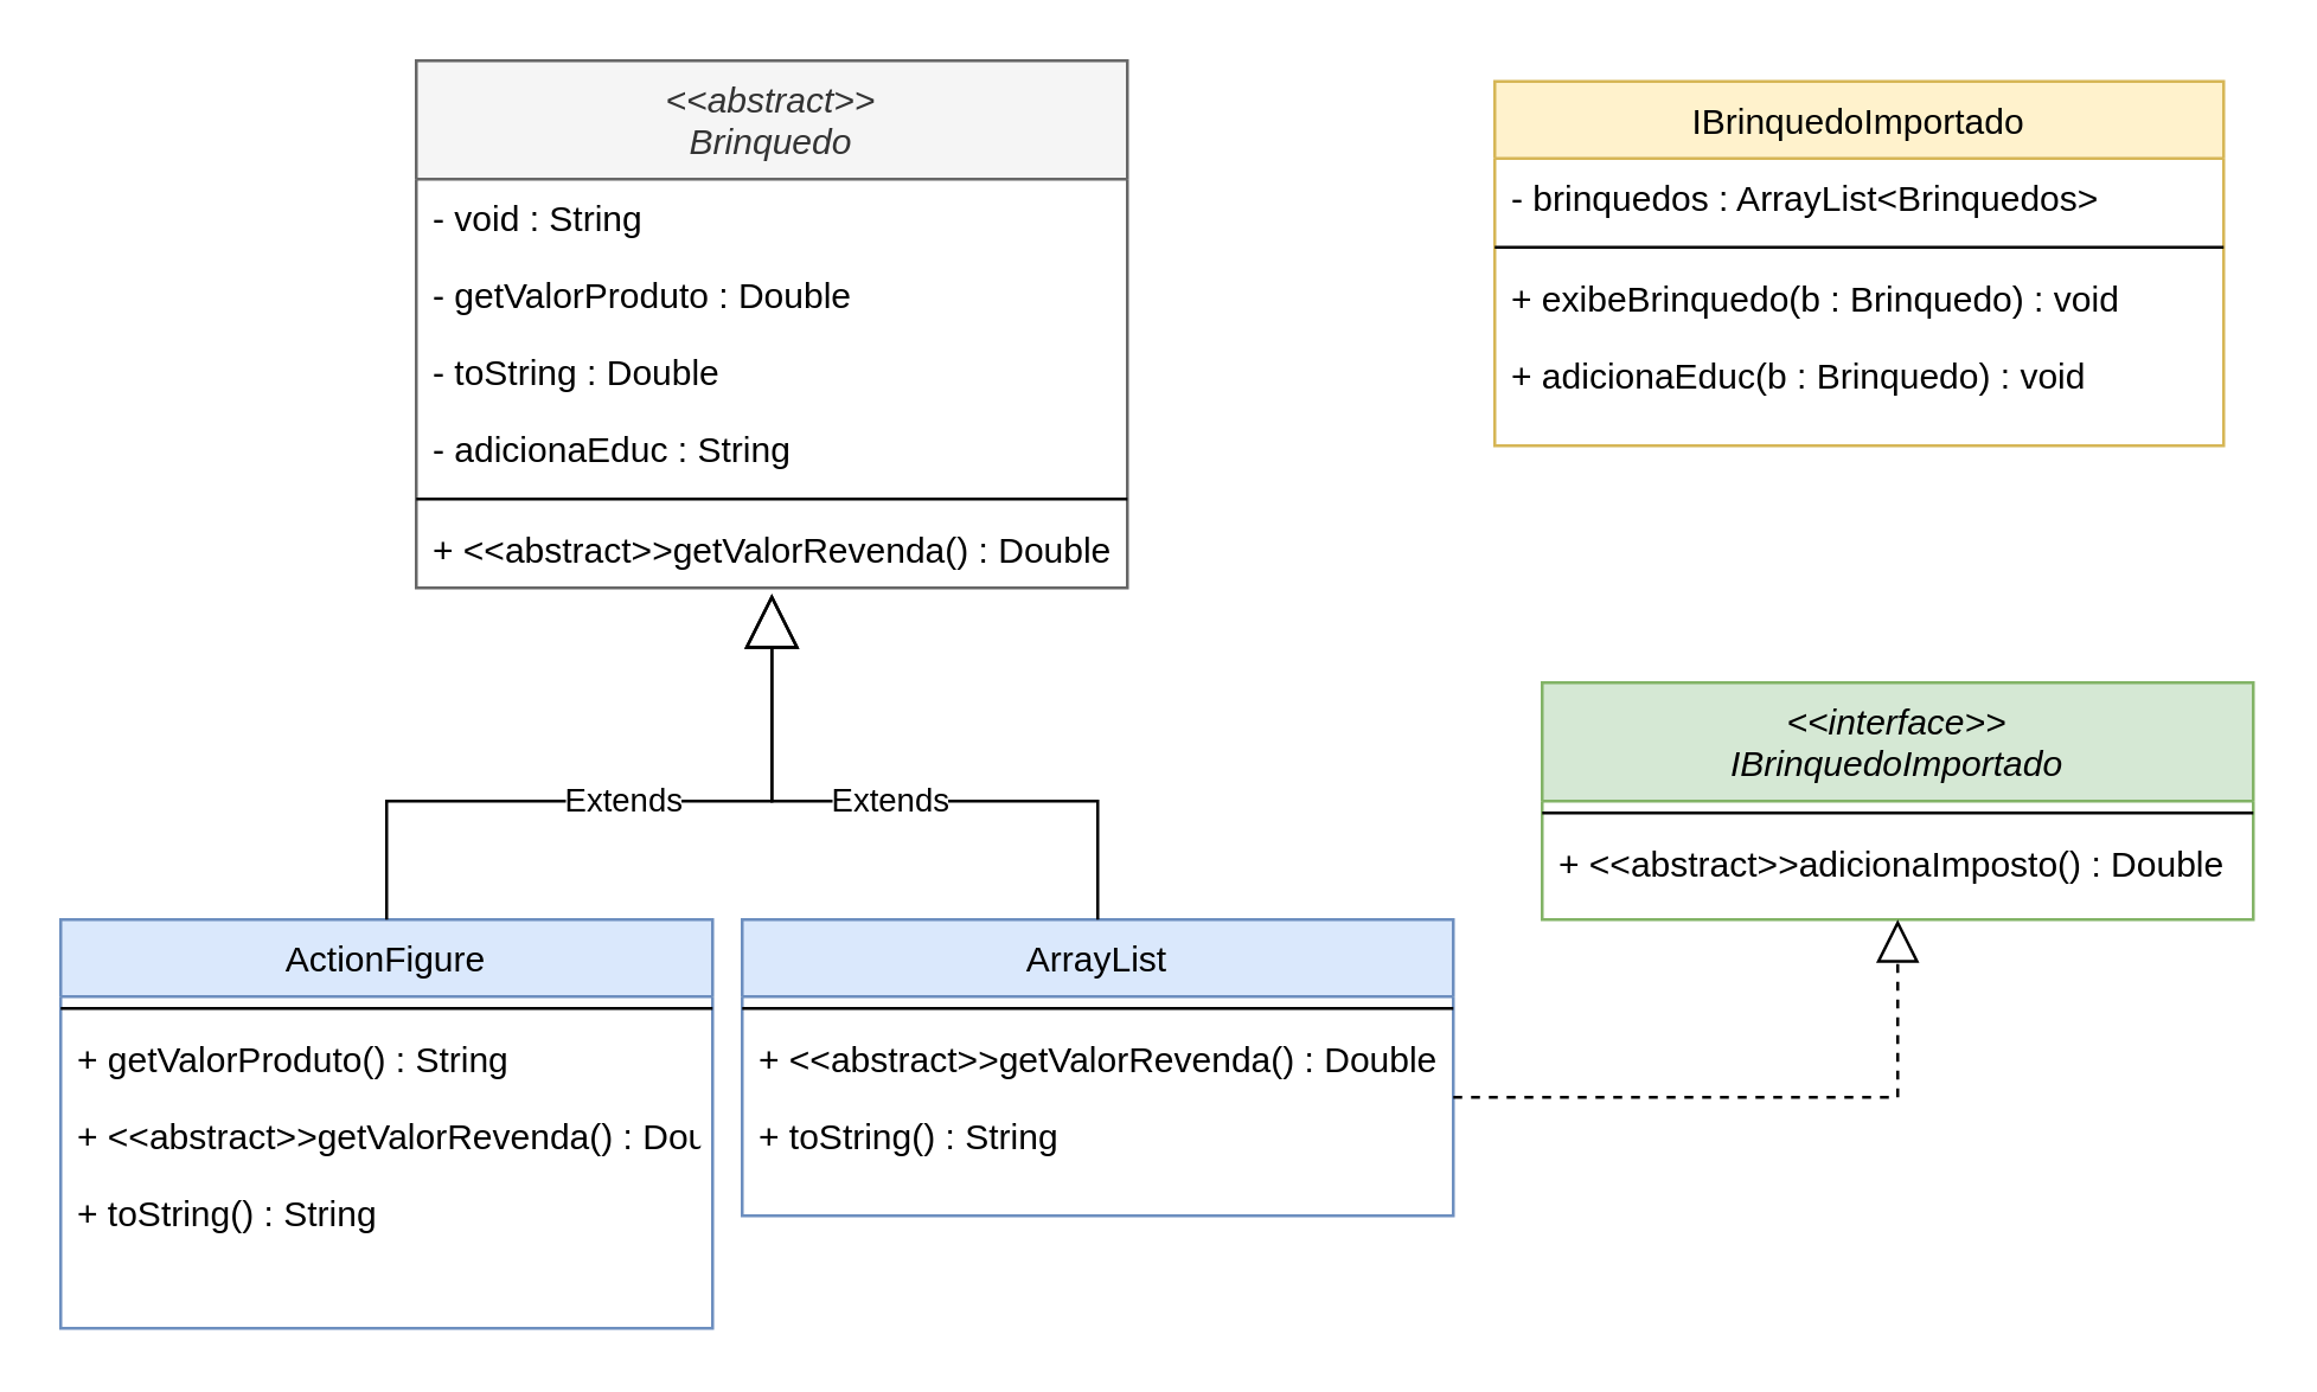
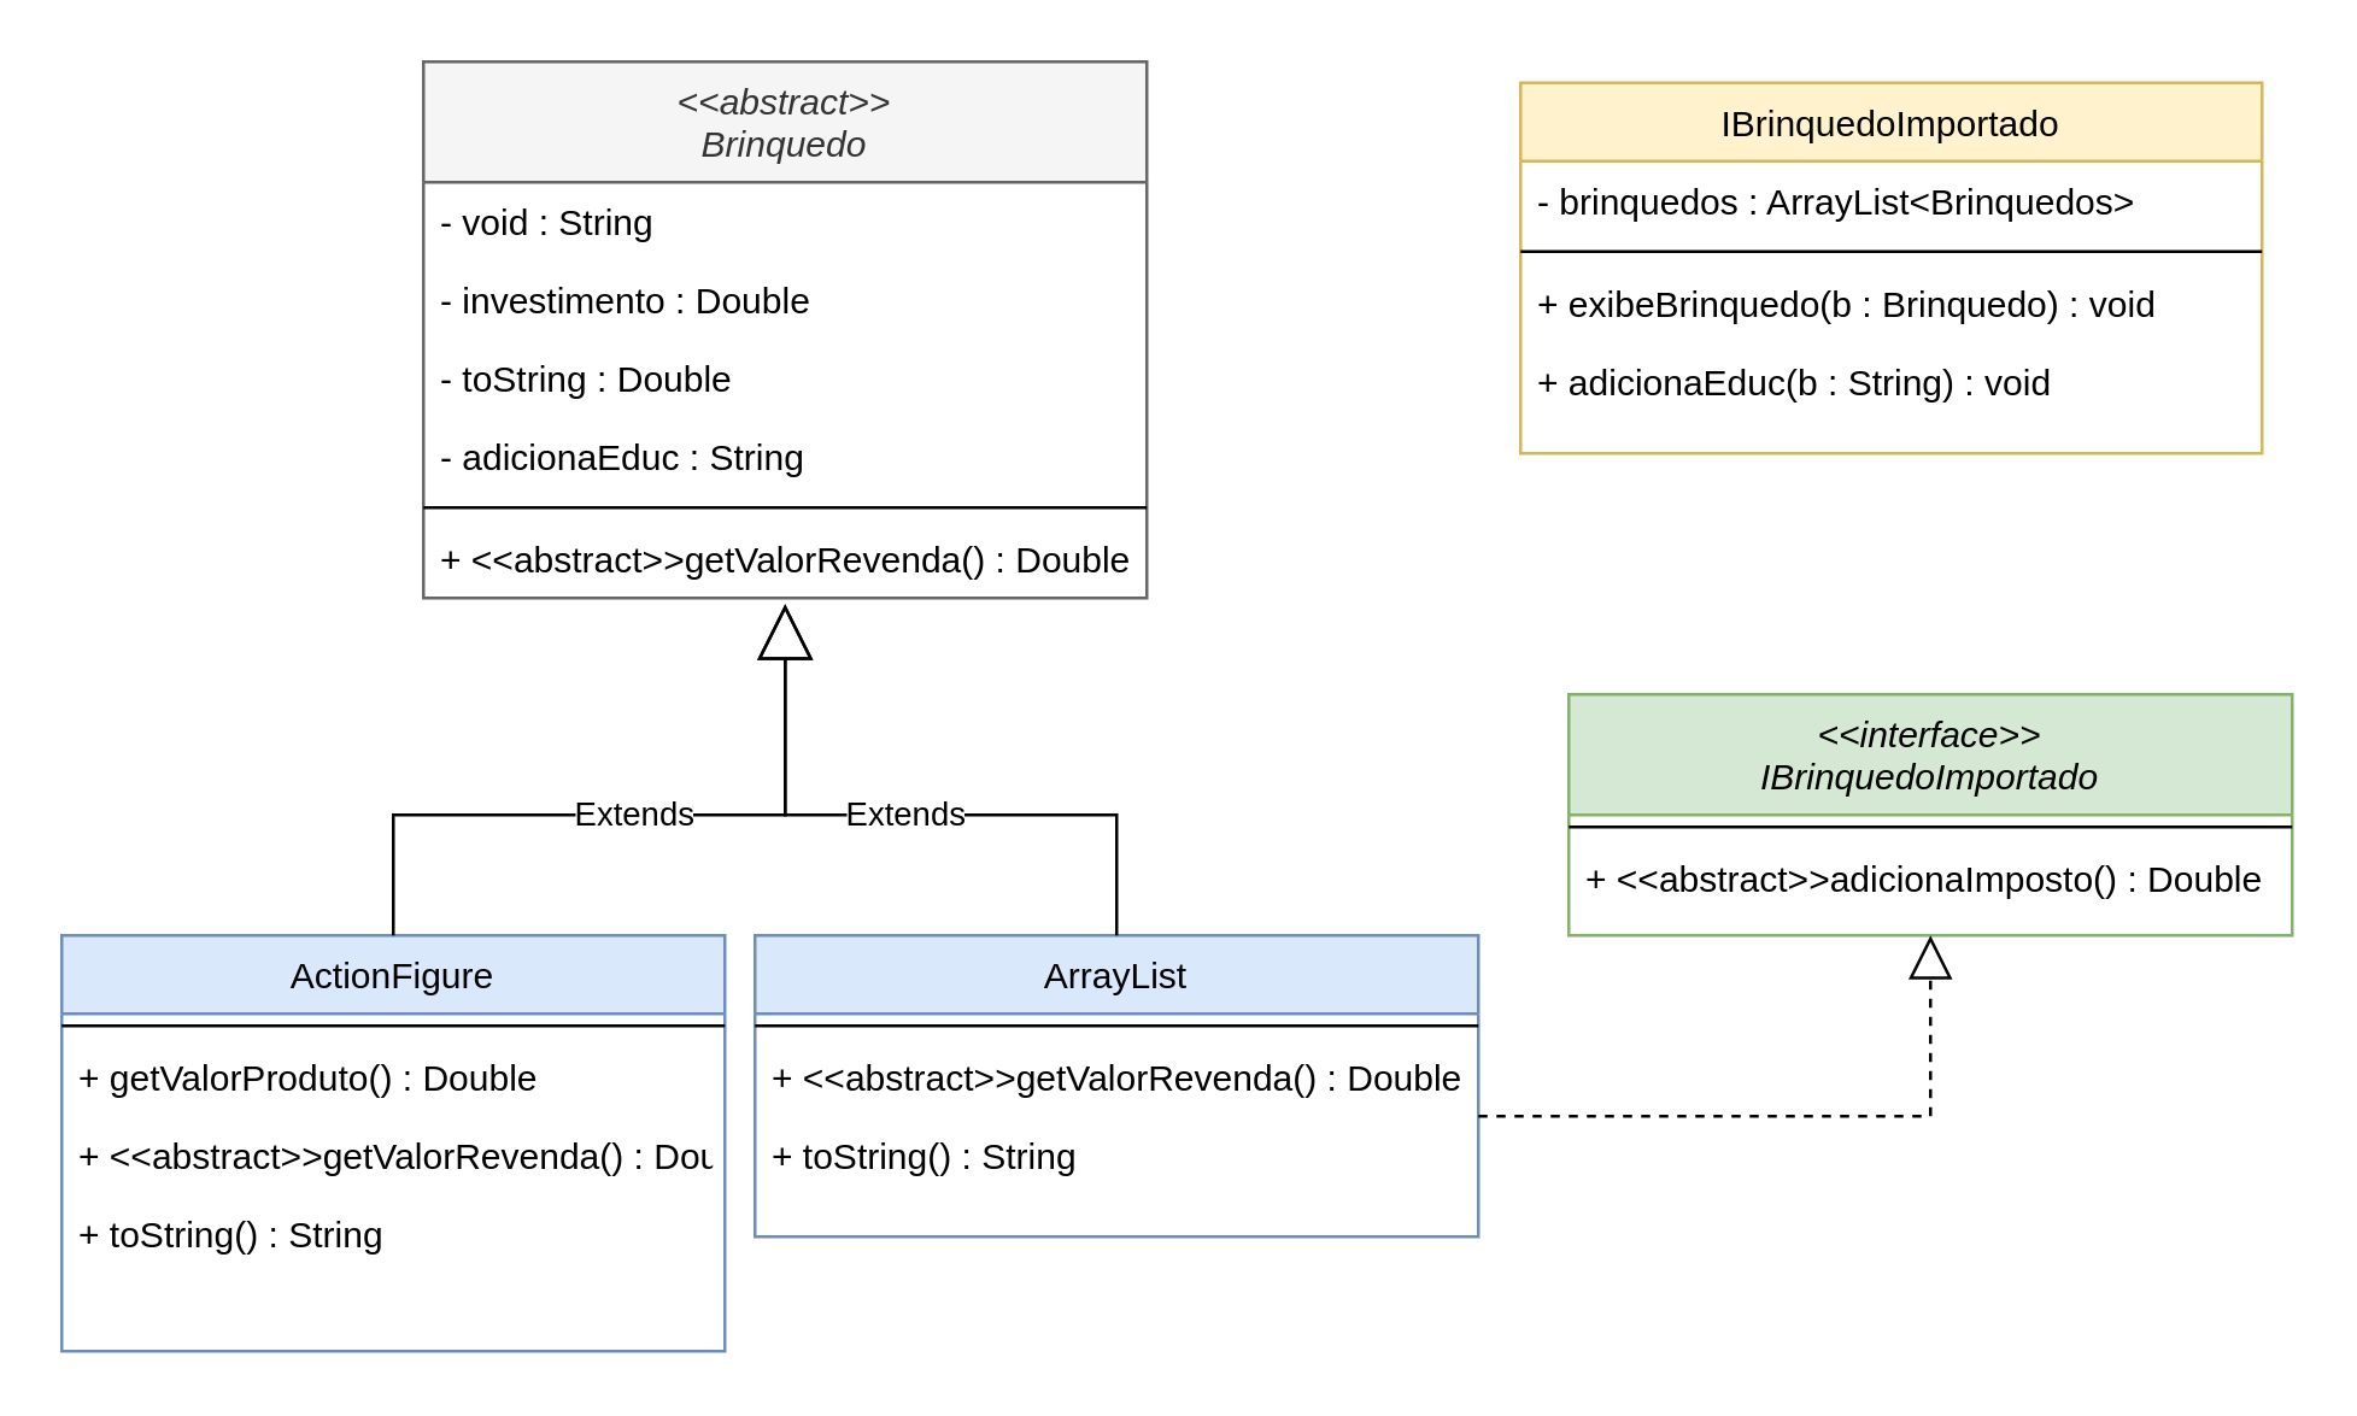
  <mxCell id="0" />
  <mxCell id="1" parent="0" />
  <mxCell id="2" value="ArrayList" style="swimlane;fontStyle=0;align=center;verticalAlign=top;childLayout=stackLayout;horizontal=1;startSize=26;horizontalStack=0;resizeParent=1;resizeLast=0;collapsible=1;marginBottom=0;rounded=0;shadow=0;strokeWidth=1;fillColor=#dae8fc;strokeColor=#6c8ebf;" vertex="1" parent="1"><mxGeometry x="250" y="310" width="240" height="100" as="geometry"><mxRectangle x="130" y="380" width="160" height="26" as="alternateBounds" /></mxGeometry></mxCell>
  <mxCell id="3" value="" style="line;html=1;strokeWidth=1;align=left;verticalAlign=middle;spacingTop=-1;spacingLeft=3;spacingRight=3;rotatable=0;labelPosition=right;points=[];portConstraint=eastwest;" vertex="1" parent="2"><mxGeometry y="26" width="240" height="8" as="geometry" /></mxCell>
  <mxCell id="4" value="+ &lt;&lt;abstract&gt;&gt;getValorRevenda() : Double" style="text;align=left;verticalAlign=top;spacingLeft=4;spacingRight=4;overflow=hidden;rotatable=0;points=[[0,0.5],[1,0.5]];portConstraint=eastwest;" vertex="1" parent="2"><mxGeometry y="34" width="240" height="26" as="geometry" /></mxCell>
  <mxCell id="5" value="+ toString() : String" style="text;align=left;verticalAlign=top;spacingLeft=4;spacingRight=4;overflow=hidden;rotatable=0;points=[[0,0.5],[1,0.5]];portConstraint=eastwest;" vertex="1" parent="2"><mxGeometry y="60" width="240" height="26" as="geometry" /></mxCell>
  <mxCell id="6" value="ActionFigure" style="swimlane;fontStyle=0;align=center;verticalAlign=top;childLayout=stackLayout;horizontal=1;startSize=26;horizontalStack=0;resizeParent=1;resizeLast=0;collapsible=1;marginBottom=0;rounded=0;shadow=0;strokeWidth=1;fillColor=#dae8fc;strokeColor=#6c8ebf;" vertex="1" parent="1"><mxGeometry x="20" y="310" width="220" height="138" as="geometry"><mxRectangle x="340" y="380" width="170" height="26" as="alternateBounds" /></mxGeometry></mxCell>
  <mxCell id="7" value="" style="line;html=1;strokeWidth=1;align=left;verticalAlign=middle;spacingTop=-1;spacingLeft=3;spacingRight=3;rotatable=0;labelPosition=right;points=[];portConstraint=eastwest;" vertex="1" parent="6"><mxGeometry y="26" width="220" height="8" as="geometry" /></mxCell>
- <mxCell id="8" value="+ getValorProduto() : String" style="text;align=left;verticalAlign=top;spacingLeft=4;spacingRight=4;overflow=hidden;rotatable=0;points=[[0,0.5],[1,0.5]];portConstraint=eastwest;" vertex="1" parent="6"><mxGeometry y="34" width="220" height="26" as="geometry" /></mxCell>
+ <mxCell id="8" value="+ getValorProduto() : Double" style="text;align=left;verticalAlign=top;spacingLeft=4;spacingRight=4;overflow=hidden;rotatable=0;points=[[0,0.5],[1,0.5]];portConstraint=eastwest;" vertex="1" parent="6"><mxGeometry y="34" width="220" height="26" as="geometry" /></mxCell>
  <mxCell id="9" value="+ &lt;&lt;abstract&gt;&gt;getValorRevenda() : Double" style="text;align=left;verticalAlign=top;spacingLeft=4;spacingRight=4;overflow=hidden;rotatable=0;points=[[0,0.5],[1,0.5]];portConstraint=eastwest;" vertex="1" parent="6"><mxGeometry y="60" width="220" height="26" as="geometry" /></mxCell>
  <mxCell id="10" value="+ toString() : String" style="text;align=left;verticalAlign=top;spacingLeft=4;spacingRight=4;overflow=hidden;rotatable=0;points=[[0,0.5],[1,0.5]];portConstraint=eastwest;" vertex="1" parent="6"><mxGeometry y="86" width="220" height="26" as="geometry" /></mxCell>
  <mxCell id="11" value="IBrinquedoImportado" style="swimlane;fontStyle=0;align=center;verticalAlign=top;childLayout=stackLayout;horizontal=1;startSize=26;horizontalStack=0;resizeParent=1;resizeLast=0;collapsible=1;marginBottom=0;rounded=0;shadow=0;strokeWidth=1;fillColor=#fff2cc;strokeColor=#d6b656;" vertex="1" parent="1"><mxGeometry x="504" y="27" width="246" height="123" as="geometry"><mxRectangle x="550" y="140" width="160" height="26" as="alternateBounds" /></mxGeometry></mxCell>
  <mxCell id="12" value="- brinquedos : ArrayList&lt;Brinquedos&gt;" style="text;align=left;verticalAlign=top;spacingLeft=4;spacingRight=4;overflow=hidden;rotatable=0;points=[[0,0.5],[1,0.5]];portConstraint=eastwest;" vertex="1" parent="11"><mxGeometry y="26" width="246" height="26" as="geometry" /></mxCell>
  <mxCell id="13" value="" style="line;html=1;strokeWidth=1;align=left;verticalAlign=middle;spacingTop=-1;spacingLeft=3;spacingRight=3;rotatable=0;labelPosition=right;points=[];portConstraint=eastwest;" vertex="1" parent="11"><mxGeometry y="52" width="246" height="8" as="geometry" /></mxCell>
  <mxCell id="14" value="+ exibeBrinquedo(b : Brinquedo) : void" style="text;align=left;verticalAlign=top;spacingLeft=4;spacingRight=4;overflow=hidden;rotatable=0;points=[[0,0.5],[1,0.5]];portConstraint=eastwest;" vertex="1" parent="11"><mxGeometry y="60" width="246" height="26" as="geometry" /></mxCell>
- <mxCell id="15" value="+ adicionaEduc(b : Brinquedo) : void" style="text;align=left;verticalAlign=top;spacingLeft=4;spacingRight=4;overflow=hidden;rotatable=0;points=[[0,0.5],[1,0.5]];portConstraint=eastwest;" vertex="1" parent="11"><mxGeometry y="86" width="246" height="26" as="geometry" /></mxCell>
+ <mxCell id="15" value="+ adicionaEduc(b : String) : void" style="text;align=left;verticalAlign=top;spacingLeft=4;spacingRight=4;overflow=hidden;rotatable=0;points=[[0,0.5],[1,0.5]];portConstraint=eastwest;" vertex="1" parent="11"><mxGeometry y="86" width="246" height="26" as="geometry" /></mxCell>
  <mxCell id="16" value="&lt;&lt;abstract&gt;&gt;&#10;Brinquedo" style="swimlane;fontStyle=2;align=center;verticalAlign=top;childLayout=stackLayout;horizontal=1;startSize=40;horizontalStack=0;resizeParent=1;resizeLast=0;collapsible=1;marginBottom=0;rounded=0;shadow=0;strokeWidth=1;fillColor=#f5f5f5;strokeColor=#666666;fontColor=#333333;" vertex="1" parent="1"><mxGeometry x="140" y="20" width="240" height="178" as="geometry"><mxRectangle x="230" y="140" width="160" height="26" as="alternateBounds" /></mxGeometry></mxCell>
  <mxCell id="17" value="- void : String" style="text;align=left;verticalAlign=top;spacingLeft=4;spacingRight=4;overflow=hidden;rotatable=0;points=[[0,0.5],[1,0.5]];portConstraint=eastwest;" vertex="1" parent="16"><mxGeometry y="40" width="240" height="26" as="geometry" /></mxCell>
- <mxCell id="18" value="- getValorProduto : Double" style="text;align=left;verticalAlign=top;spacingLeft=4;spacingRight=4;overflow=hidden;rotatable=0;points=[[0,0.5],[1,0.5]];portConstraint=eastwest;" vertex="1" parent="16"><mxGeometry y="66" width="240" height="26" as="geometry" /></mxCell>
+ <mxCell id="18" value="- investimento : Double" style="text;align=left;verticalAlign=top;spacingLeft=4;spacingRight=4;overflow=hidden;rotatable=0;points=[[0,0.5],[1,0.5]];portConstraint=eastwest;" vertex="1" parent="16"><mxGeometry y="66" width="240" height="26" as="geometry" /></mxCell>
  <mxCell id="19" value="- toString : Double" style="text;align=left;verticalAlign=top;spacingLeft=4;spacingRight=4;overflow=hidden;rotatable=0;points=[[0,0.5],[1,0.5]];portConstraint=eastwest;" vertex="1" parent="16"><mxGeometry y="92" width="240" height="26" as="geometry" /></mxCell>
  <mxCell id="20" value="- adicionaEduc : String" style="text;align=left;verticalAlign=top;spacingLeft=4;spacingRight=4;overflow=hidden;rotatable=0;points=[[0,0.5],[1,0.5]];portConstraint=eastwest;" vertex="1" parent="16"><mxGeometry y="118" width="240" height="26" as="geometry" /></mxCell>
  <mxCell id="21" value="" style="line;html=1;strokeWidth=1;align=left;verticalAlign=middle;spacingTop=-1;spacingLeft=3;spacingRight=3;rotatable=0;labelPosition=right;points=[];portConstraint=eastwest;" vertex="1" parent="16"><mxGeometry y="144" width="240" height="8" as="geometry" /></mxCell>
  <mxCell id="22" value="+ &lt;&lt;abstract&gt;&gt;getValorRevenda() : Double" style="text;align=left;verticalAlign=top;spacingLeft=4;spacingRight=4;overflow=hidden;rotatable=0;points=[[0,0.5],[1,0.5]];portConstraint=eastwest;" vertex="1" parent="16"><mxGeometry y="152" width="240" height="26" as="geometry" /></mxCell>
  <mxCell id="23" value="Extends" style="endArrow=block;endSize=16;endFill=0;html=1;rounded=0;exitX=0.5;exitY=0;exitDx=0;exitDy=0;" edge="1" parent="1" source="2"><mxGeometry width="160" relative="1" as="geometry"><mxPoint x="425" y="578.54" as="sourcePoint" /><mxPoint x="260" y="200" as="targetPoint" /><Array as="points"><mxPoint x="370" y="270" /><mxPoint x="260" y="270" /></Array></mxGeometry></mxCell>
  <mxCell id="24" value="&lt;&lt;interface&gt;&gt;&#10;IBrinquedoImportado" style="swimlane;fontStyle=2;align=center;verticalAlign=top;childLayout=stackLayout;horizontal=1;startSize=40;horizontalStack=0;resizeParent=1;resizeLast=0;collapsible=1;marginBottom=0;rounded=0;shadow=0;strokeWidth=1;fillColor=#d5e8d4;strokeColor=#82b366;" vertex="1" parent="1"><mxGeometry x="520" y="230" width="240" height="80" as="geometry"><mxRectangle x="230" y="140" width="160" height="26" as="alternateBounds" /></mxGeometry></mxCell>
  <mxCell id="25" value="" style="line;html=1;strokeWidth=1;align=left;verticalAlign=middle;spacingTop=-1;spacingLeft=3;spacingRight=3;rotatable=0;labelPosition=right;points=[];portConstraint=eastwest;" vertex="1" parent="24"><mxGeometry y="40" width="240" height="8" as="geometry" /></mxCell>
  <mxCell id="26" value="+ &lt;&lt;abstract&gt;&gt;adicionaImposto() : Double" style="text;align=left;verticalAlign=top;spacingLeft=4;spacingRight=4;overflow=hidden;rotatable=0;points=[[0,0.5],[1,0.5]];portConstraint=eastwest;" vertex="1" parent="24"><mxGeometry y="48" width="240" height="26" as="geometry" /></mxCell>
  <mxCell id="27" value="Extends" style="endArrow=block;endSize=16;endFill=0;html=1;rounded=0;exitX=0.5;exitY=0;exitDx=0;exitDy=0;" edge="1" parent="1" source="6"><mxGeometry width="160" relative="1" as="geometry"><mxPoint x="310" y="270" as="sourcePoint" /><mxPoint x="260" y="200" as="targetPoint" /><Array as="points"><mxPoint x="130" y="270" /><mxPoint x="260" y="270" /></Array></mxGeometry></mxCell>
  <mxCell id="28" value="" style="endArrow=block;dashed=1;endFill=0;endSize=12;html=1;rounded=0;entryX=0.5;entryY=1;entryDx=0;entryDy=0;" edge="1" parent="1" target="24"><mxGeometry width="160" relative="1" as="geometry"><mxPoint x="490" y="370" as="sourcePoint" /><mxPoint x="650" y="370" as="targetPoint" /><Array as="points"><mxPoint x="640" y="370" /></Array></mxGeometry></mxCell>
